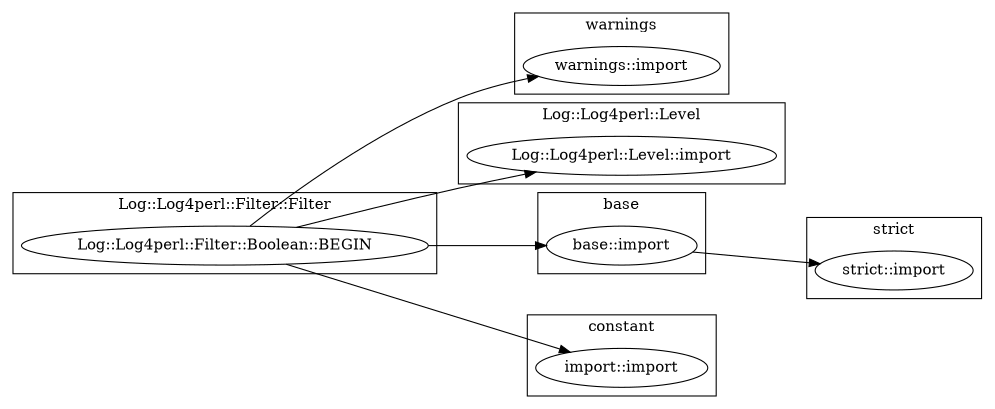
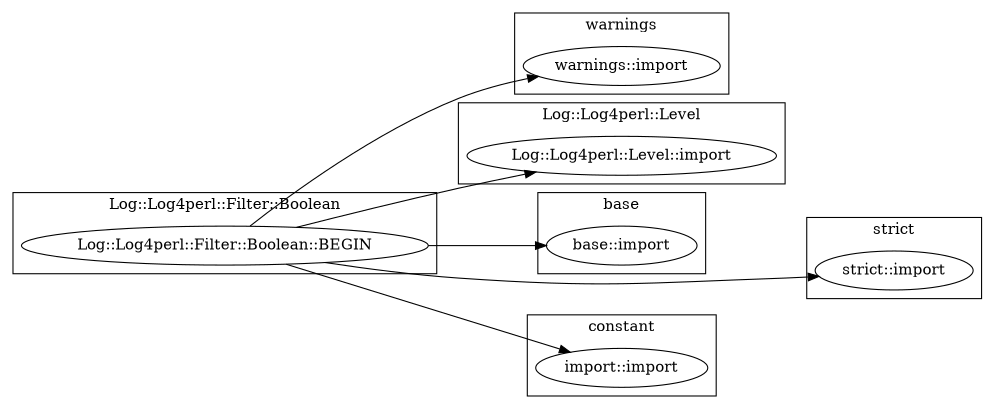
  digraph {
    rankdir=LR
    "warnings::import"
    "Log::Log4perl::Level::import"
    "base::import"
    "strict::import"
    "Log::Log4perl::Filter::Boolean::BEGIN"
    n6 [label="import::import"]
    subgraph cluster_1 {
      label=warnings
      "warnings::import"
    }
    subgraph cluster_2 {
      label="Log::Log4perl::Level"
      "Log::Log4perl::Level::import"
    }
    subgraph cluster_3 {
      label=base
      "base::import"
    }
    subgraph cluster_4 {
      label="strict"
      "strict::import"
    }
    subgraph cluster_5 {
-     label="Log::Log4perl::Filter::Filter"
+     label="Log::Log4perl::Filter::Boolean"
      "Log::Log4perl::Filter::Boolean::BEGIN"
    }
    subgraph cluster_6 {
      label=constant
      n6
    }
    "Log::Log4perl::Filter::Boolean::BEGIN" -> "warnings::import"
    "Log::Log4perl::Filter::Boolean::BEGIN" -> "Log::Log4perl::Level::import"
    "Log::Log4perl::Filter::Boolean::BEGIN" -> "base::import"
-   "base::import" -> "strict::import"
+   "Log::Log4perl::Filter::Boolean::BEGIN" -> "strict::import"
    "Log::Log4perl::Filter::Boolean::BEGIN" -> n6
  }
